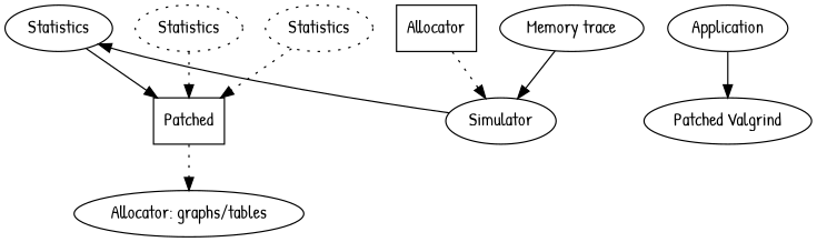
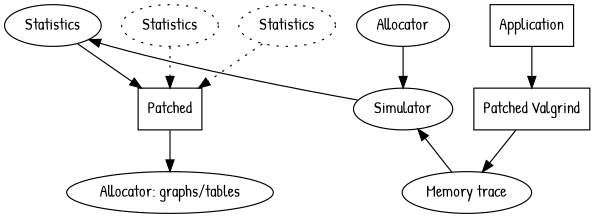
  digraph {
    fontname="Patrick Hand"
    rankdir=TB
    node [fontname="Patrick Hand"]
    edge [fontname="Patrick Hand"]
    n1 [label=Statistics]
-   n2 [label=Allocator shape=box]
+   n2 [label=Allocator]
    n3 [label=Simulator shape=ellipse]
-   n4 [label="Patched Valgrind" shape=ellipse]
+   n4 [label="Patched Valgrind" shape=box]
    n5 [label=Patched shape=box]
    n6 [label="Allocator: graphs/tables"]
    n7 [label=Statistics style=dotted]
    n8 [label=Statistics style=dotted]
    n9 [label="Memory trace"]
-   n10 [label=Application]
+   n10 [label=Application shape=box]
    subgraph sub_1 {
      rank=same
      n1
      n2
    }
    subgraph sub_2 {
      rank=same
      n3
      n4
    }
    subgraph sub_3 {
      n1
      n5
      n6
      n7
      n8
    }
    subgraph sub_4 {
      n2
      n3
      n4
      n9
      n10
    }
    n1 -> n5
-   n2 -> n3 [style=dotted]
+   n2 -> n3
    n3 -> n1 [constraint=false]
-   n5 -> n6 [style=dotted]
+   n4 -> n9
+   n5 -> n6
    n7 -> n5 [style=dotted]
    n8 -> n5 [style=dotted]
    n9 -> n3
    n10 -> n4
  }
